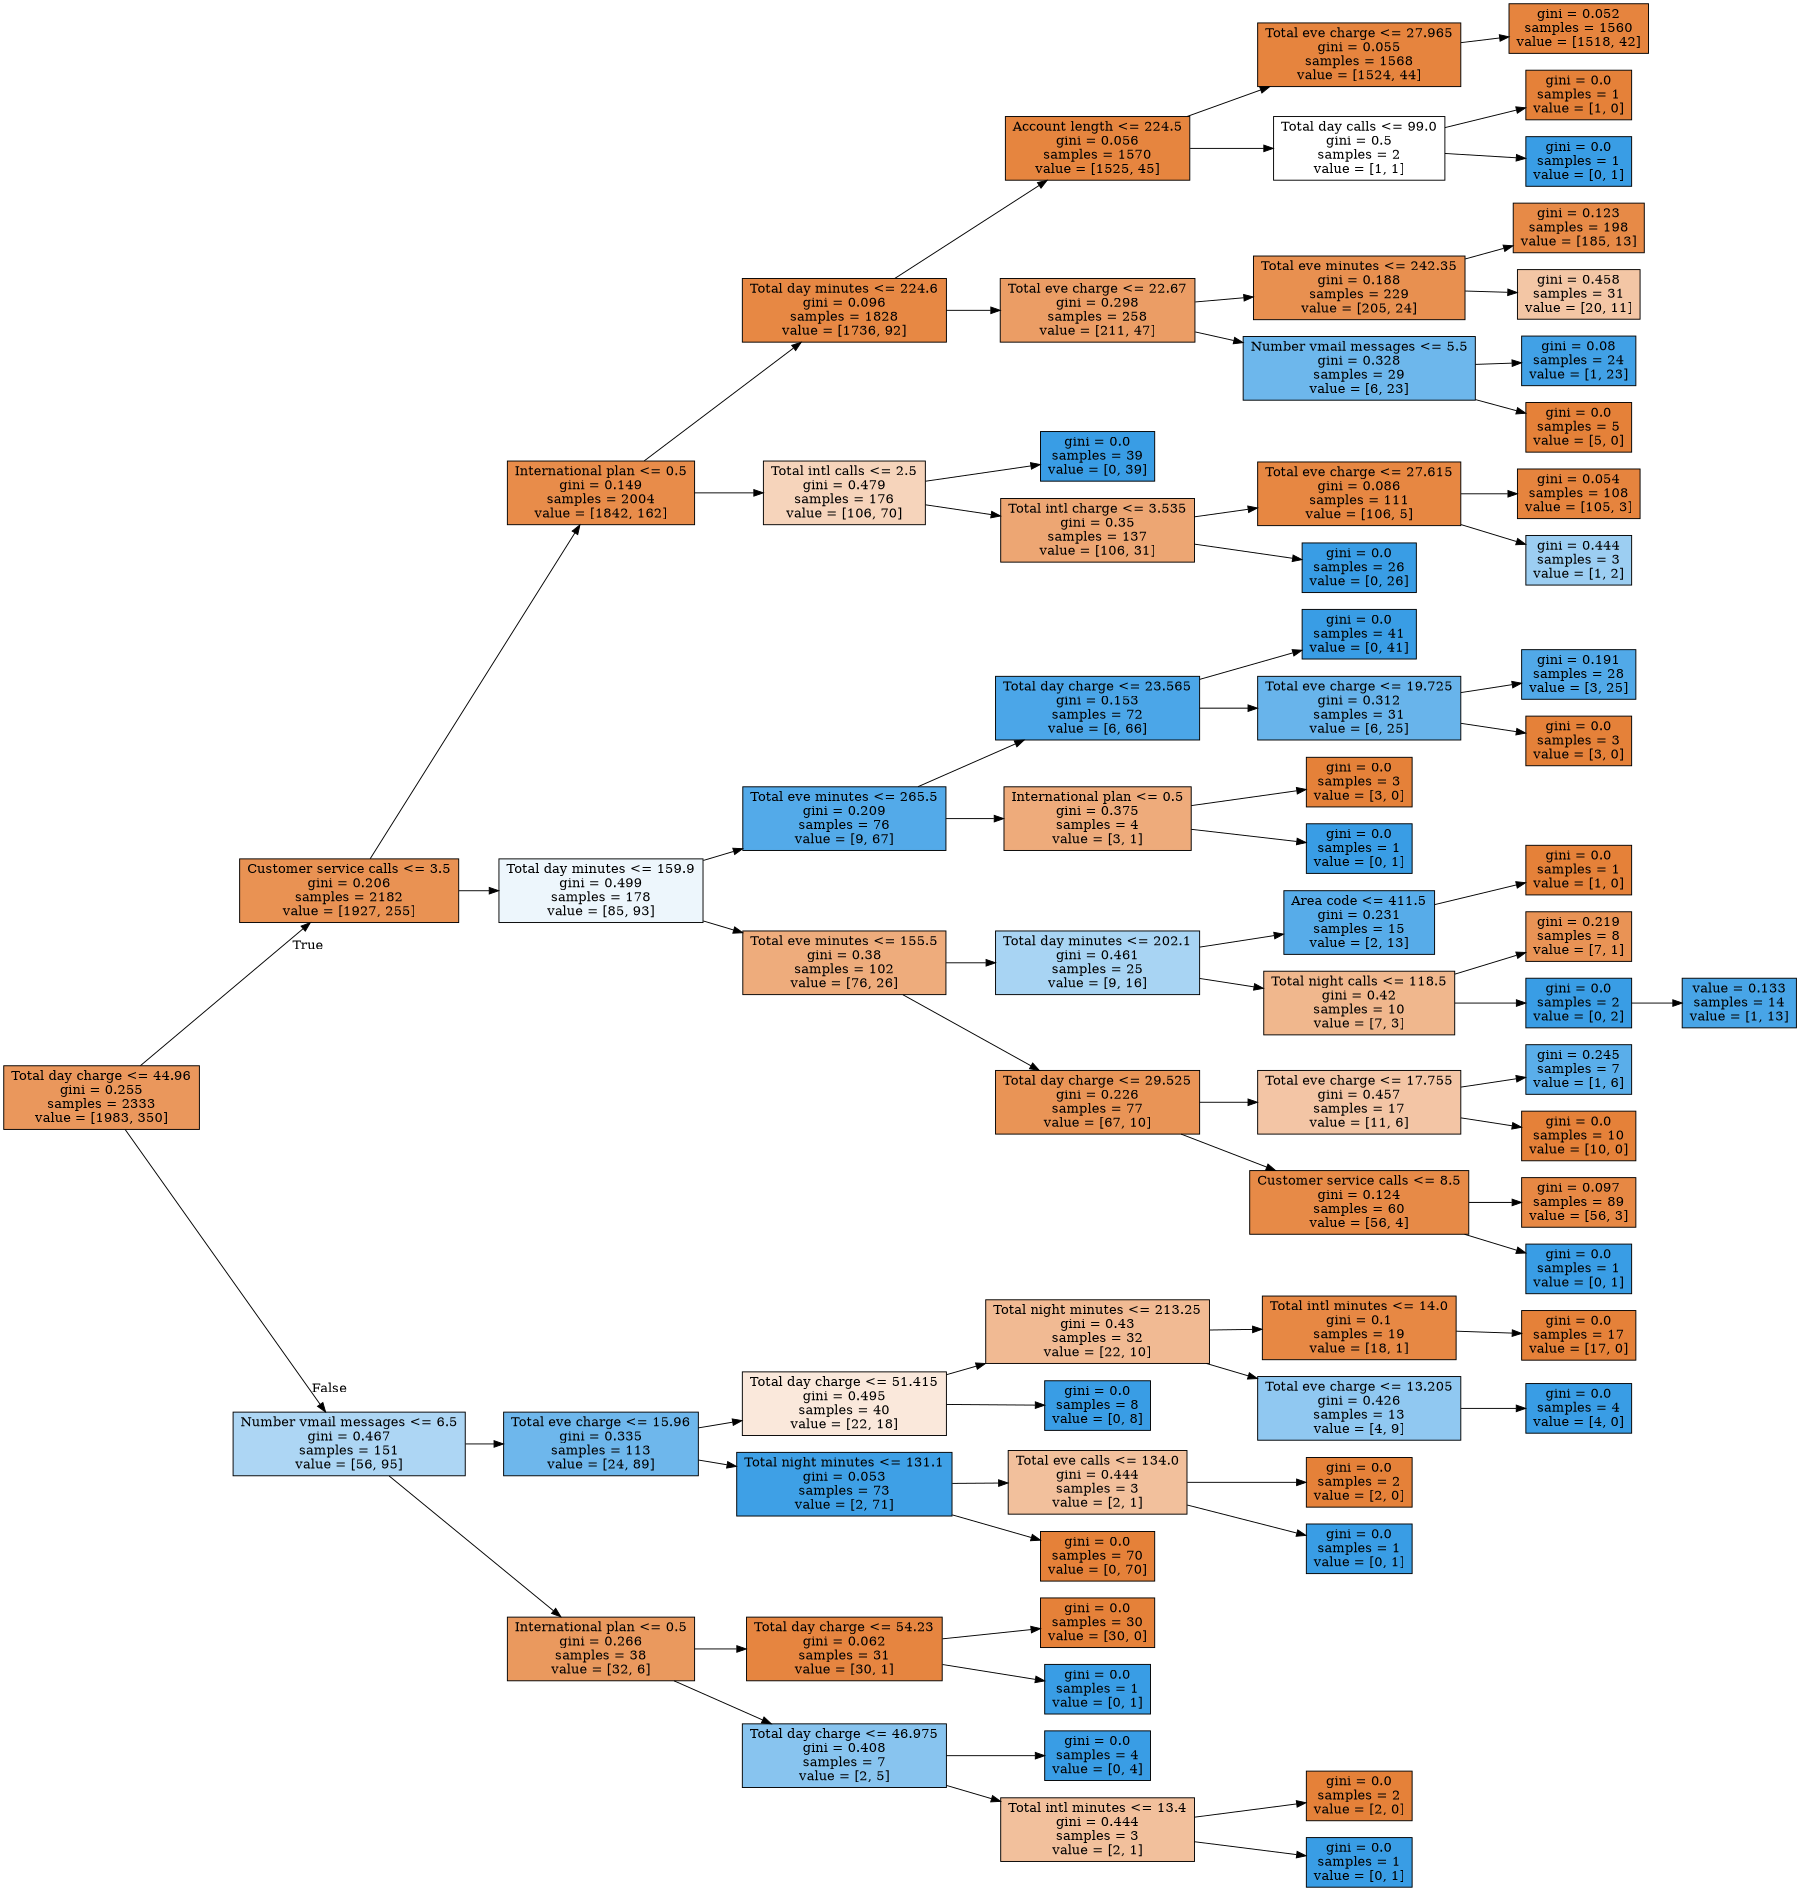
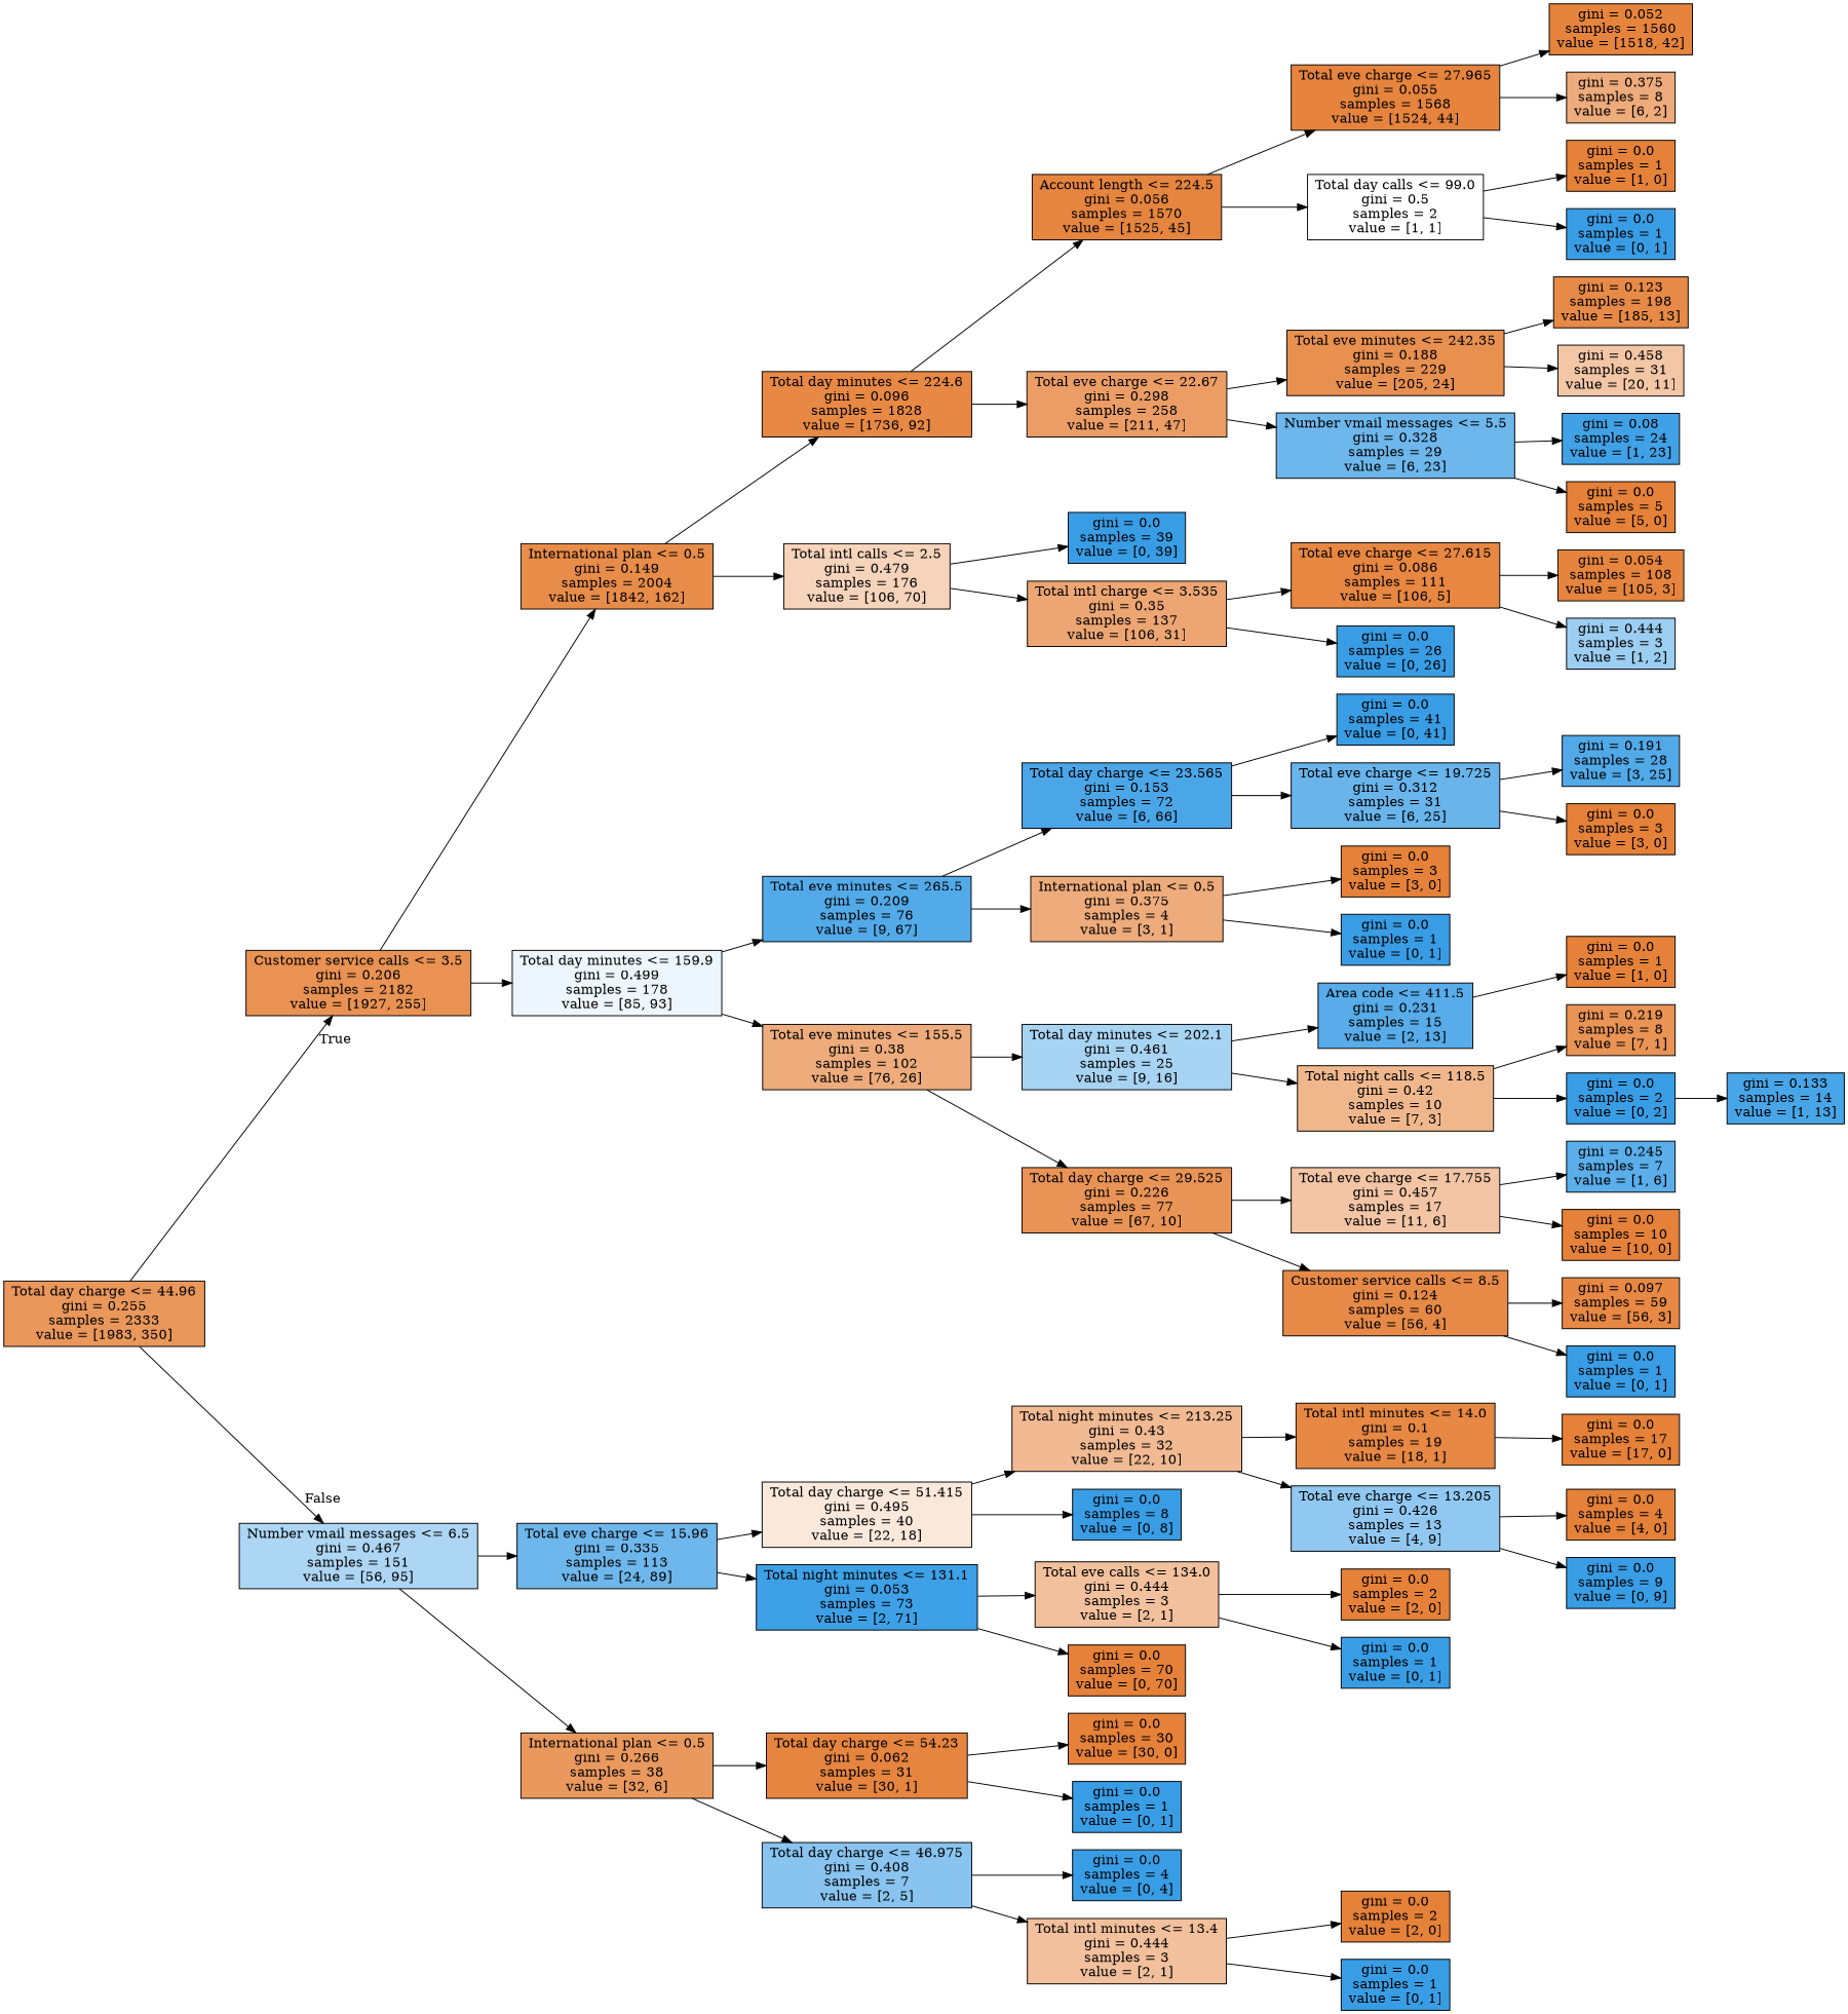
  digraph {
    rankdir=LR
    node [color=black fillcolor="#399de5ff" shape=box style=filled]
    n1 [fillcolor="#e58139d2" label="Total day charge <= 44.96\ngini = 0.255\nsamples = 2333\nvalue = [1983, 350]"]
    n2 [fillcolor="#e58139dd" label="Customer service calls <= 3.5\ngini = 0.206\nsamples = 2182\nvalue = [1927, 255]"]
    n3 [fillcolor="#399de569" label="Number vmail messages <= 6.5\ngini = 0.467\nsamples = 151\nvalue = [56, 95]"]
    n4 [fillcolor="#e58139e9" label="International plan <= 0.5\ngini = 0.149\nsamples = 2004\nvalue = [1842, 162]"]
    n5 [fillcolor="#399de516" label="Total day minutes <= 159.9\ngini = 0.499\nsamples = 178\nvalue = [85, 93]"]
    n6 [fillcolor="#399de5ba" label="Total eve charge <= 15.96\ngini = 0.335\nsamples = 113\nvalue = [24, 89]"]
    n7 [fillcolor="#e58139cf" label="International plan <= 0.5\ngini = 0.266\nsamples = 38\nvalue = [32, 6]"]
    n8 [fillcolor="#e58139f1" label="Total day minutes <= 224.6\ngini = 0.096\nsamples = 1828\nvalue = [1736, 92]"]
    n9 [fillcolor="#e5813957" label="Total intl calls <= 2.5\ngini = 0.479\nsamples = 176\nvalue = [106, 70]"]
    n10 [fillcolor="#399de5dd" label="Total eve minutes <= 265.5\ngini = 0.209\nsamples = 76\nvalue = [9, 67]"]
    n11 [fillcolor="#e58139a8" label="Total eve minutes <= 155.5\ngini = 0.38\nsamples = 102\nvalue = [76, 26]"]
    n12 [fillcolor="#e58139f7" label="Account length <= 224.5\ngini = 0.056\nsamples = 1570\nvalue = [1525, 45]"]
    n13 [fillcolor="#e58139c6" label="Total eve charge <= 22.67\ngini = 0.298\nsamples = 258\nvalue = [211, 47]"]
    n14 [label="gini = 0.0\nsamples = 39\nvalue = [0, 39]"]
    n15 [fillcolor="#e58139b4" label="Total intl charge <= 3.535\ngini = 0.35\nsamples = 137\nvalue = [106, 31]"]
    n16 [fillcolor="#e58139f8" label="Total eve charge <= 27.965\ngini = 0.055\nsamples = 1568\nvalue = [1524, 44]"]
    n17 [fillcolor="#e5813900" label="Total day calls <= 99.0\ngini = 0.5\nsamples = 2\nvalue = [1, 1]"]
    n18 [fillcolor="#e58139e1" label="Total eve minutes <= 242.35\ngini = 0.188\nsamples = 229\nvalue = [205, 24]"]
    n19 [fillcolor="#399de5bc" label="Number vmail messages <= 5.5\ngini = 0.328\nsamples = 29\nvalue = [6, 23]"]
    n20 [fillcolor="#e58139f8" label="gini = 0.052\nsamples = 1560\nvalue = [1518, 42]"]
+   n21 [fillcolor="#e58139aa" label="gini = 0.375\nsamples = 8\nvalue = [6, 2]"]
    n22 [fillcolor="#e58139ff" label="gini = 0.0\nsamples = 1\nvalue = [1, 0]"]
    n23 [label="gini = 0.0\nsamples = 1\nvalue = [0, 1]"]
    n24 [fillcolor="#e58139ed" label="gini = 0.123\nsamples = 198\nvalue = [185, 13]"]
    n25 [fillcolor="#e5813973" label="gini = 0.458\nsamples = 31\nvalue = [20, 11]"]
    n26 [fillcolor="#399de5f4" label="gini = 0.08\nsamples = 24\nvalue = [1, 23]"]
    n27 [fillcolor="#e58139ff" label="gini = 0.0\nsamples = 5\nvalue = [5, 0]"]
    n28 [fillcolor="#e58139f3" label="Total eve charge <= 27.615\ngini = 0.086\nsamples = 111\nvalue = [106, 5]"]
    n29 [label="gini = 0.0\nsamples = 26\nvalue = [0, 26]"]
    n30 [fillcolor="#e58139f8" label="gini = 0.054\nsamples = 108\nvalue = [105, 3]"]
    n31 [fillcolor="#399de57f" label="gini = 0.444\nsamples = 3\nvalue = [1, 2]"]
    n32 [fillcolor="#399de5e8" label="Total day charge <= 23.565\ngini = 0.153\nsamples = 72\nvalue = [6, 66]"]
    n33 [fillcolor="#e58139aa" label="International plan <= 0.5\ngini = 0.375\nsamples = 4\nvalue = [3, 1]"]
    n34 [fillcolor="#399de570" label="Total day minutes <= 202.1\ngini = 0.461\nsamples = 25\nvalue = [9, 16]"]
    n35 [fillcolor="#e58139d9" label="Total day charge <= 29.525\ngini = 0.226\nsamples = 77\nvalue = [67, 10]"]
    n36 [label="gini = 0.0\nsamples = 41\nvalue = [0, 41]"]
    n37 [fillcolor="#399de5c2" label="Total eve charge <= 19.725\ngini = 0.312\nsamples = 31\nvalue = [6, 25]"]
    n38 [fillcolor="#e58139ff" label="gini = 0.0\nsamples = 3\nvalue = [3, 0]"]
    n39 [label="gini = 0.0\nsamples = 1\nvalue = [0, 1]"]
    n40 [fillcolor="#399de5e0" label="gini = 0.191\nsamples = 28\nvalue = [3, 25]"]
    n41 [fillcolor="#e58139ff" label="gini = 0.0\nsamples = 3\nvalue = [3, 0]"]
    n42 [fillcolor="#399de5d8" label="Area code <= 411.5\ngini = 0.231\nsamples = 15\nvalue = [2, 13]"]
    n43 [fillcolor="#e5813992" label="Total night calls <= 118.5\ngini = 0.42\nsamples = 10\nvalue = [7, 3]"]
    n44 [fillcolor="#e5813974" label="Total eve charge <= 17.755\ngini = 0.457\nsamples = 17\nvalue = [11, 6]"]
    n45 [fillcolor="#e58139ed" label="Customer service calls <= 8.5\ngini = 0.124\nsamples = 60\nvalue = [56, 4]"]
    n46 [fillcolor="#e58139ff" label="gini = 0.0\nsamples = 1\nvalue = [1, 0]"]
    n47 [fillcolor="#e58139db" label="gini = 0.219\nsamples = 8\nvalue = [7, 1]"]
    n48 [label="gini = 0.0\nsamples = 2\nvalue = [0, 2]"]
-   n49 [fillcolor="#399de5eb" label="value = 0.133\nsamples = 14\nvalue = [1, 13]"]
+   n49 [fillcolor="#399de5eb" label="gini = 0.133\nsamples = 14\nvalue = [1, 13]"]
    n50 [fillcolor="#399de5d4" label="gini = 0.245\nsamples = 7\nvalue = [1, 6]"]
    n51 [fillcolor="#e58139ff" label="gini = 0.0\nsamples = 10\nvalue = [10, 0]"]
-   n52 [fillcolor="#e58139f1" label="gini = 0.097\nsamples = 89\nvalue = [56, 3]"]
+   n52 [fillcolor="#e58139f1" label="gini = 0.097\nsamples = 59\nvalue = [56, 3]"]
    n53 [label="gini = 0.0\nsamples = 1\nvalue = [0, 1]"]
    n54 [fillcolor="#e581392e" label="Total day charge <= 51.415\ngini = 0.495\nsamples = 40\nvalue = [22, 18]"]
    n55 [fillcolor="#399de5f8" label="Total night minutes <= 131.1\ngini = 0.053\nsamples = 73\nvalue = [2, 71]"]
    n56 [fillcolor="#e58139f6" label="Total day charge <= 54.23\ngini = 0.062\nsamples = 31\nvalue = [30, 1]"]
    n57 [fillcolor="#399de599" label="Total day charge <= 46.975\ngini = 0.408\nsamples = 7\nvalue = [2, 5]"]
    n58 [fillcolor="#e581398b" label="Total night minutes <= 213.25\ngini = 0.43\nsamples = 32\nvalue = [22, 10]"]
    n59 [label="gini = 0.0\nsamples = 8\nvalue = [0, 8]"]
    n60 [fillcolor="#e581397f" label="Total eve calls <= 134.0\ngini = 0.444\nsamples = 3\nvalue = [2, 1]"]
    n61 [fillcolor="#e58139ff" label="gini = 0.0\nsamples = 70\nvalue = [0, 70]"]
    n62 [fillcolor="#e58139f1" label="Total intl minutes <= 14.0\ngini = 0.1\nsamples = 19\nvalue = [18, 1]"]
    n63 [fillcolor="#399de58e" label="Total eve charge <= 13.205\ngini = 0.426\nsamples = 13\nvalue = [4, 9]"]
    n64 [fillcolor="#e58139ff" label="gini = 0.0\nsamples = 17\nvalue = [17, 0]"]
-   n65 [label="gini = 0.0\nsamples = 4\nvalue = [4, 0]"]
+   n65 [fillcolor="#e58139ff" label="gini = 0.0\nsamples = 4\nvalue = [4, 0]"]
+   n66 [label="gini = 0.0\nsamples = 9\nvalue = [0, 9]"]
    n67 [fillcolor="#e58139ff" label="gini = 0.0\nsamples = 2\nvalue = [2, 0]"]
    n68 [label="gini = 0.0\nsamples = 1\nvalue = [0, 1]"]
    n69 [fillcolor="#e58139ff" label="gini = 0.0\nsamples = 30\nvalue = [30, 0]"]
    n70 [label="gini = 0.0\nsamples = 1\nvalue = [0, 1]"]
    n71 [label="gini = 0.0\nsamples = 4\nvalue = [0, 4]"]
    n72 [fillcolor="#e581397f" label="Total intl minutes <= 13.4\ngini = 0.444\nsamples = 3\nvalue = [2, 1]"]
    n73 [fillcolor="#e58139ff" label="gini = 0.0\nsamples = 2\nvalue = [2, 0]"]
    n74 [label="gini = 0.0\nsamples = 1\nvalue = [0, 1]"]
    n1 -> n2 [headlabel=True labelangle=45 labeldistance=2.5]
    n1 -> n3 [headlabel=False labelangle=-45 labeldistance=2.5]
    n2 -> n4
    n2 -> n5
    n3 -> n6
    n3 -> n7
    n4 -> n8
    n4 -> n9
    n5 -> n10
    n5 -> n11
    n6 -> n54
    n6 -> n55
    n7 -> n56
    n7 -> n57
    n8 -> n12
    n8 -> n13
    n9 -> n14
    n9 -> n15
    n10 -> n32
    n10 -> n33
    n11 -> n34
    n11 -> n35
    n12 -> n16
    n12 -> n17
    n13 -> n18
    n13 -> n19
    n15 -> n28
    n15 -> n29
    n16 -> n20
+   n16 -> n21
    n17 -> n22
    n17 -> n23
    n18 -> n24
    n18 -> n25
    n19 -> n26
    n19 -> n27
    n28 -> n30
    n28 -> n31
    n32 -> n36
    n32 -> n37
    n33 -> n38
    n33 -> n39
    n34 -> n42
    n34 -> n43
    n35 -> n44
    n35 -> n45
    n37 -> n40
    n37 -> n41
    n42 -> n46
    n43 -> n47
    n43 -> n48
    n44 -> n50
    n44 -> n51
    n45 -> n52
    n45 -> n53
    n48 -> n49
    n54 -> n58
    n54 -> n59
    n55 -> n60
    n55 -> n61
    n56 -> n69
    n56 -> n70
    n57 -> n71
    n57 -> n72
    n58 -> n62
    n58 -> n63
    n60 -> n67
    n60 -> n68
    n62 -> n64
    n63 -> n65
+   n63 -> n66
    n72 -> n73
    n72 -> n74
  }
